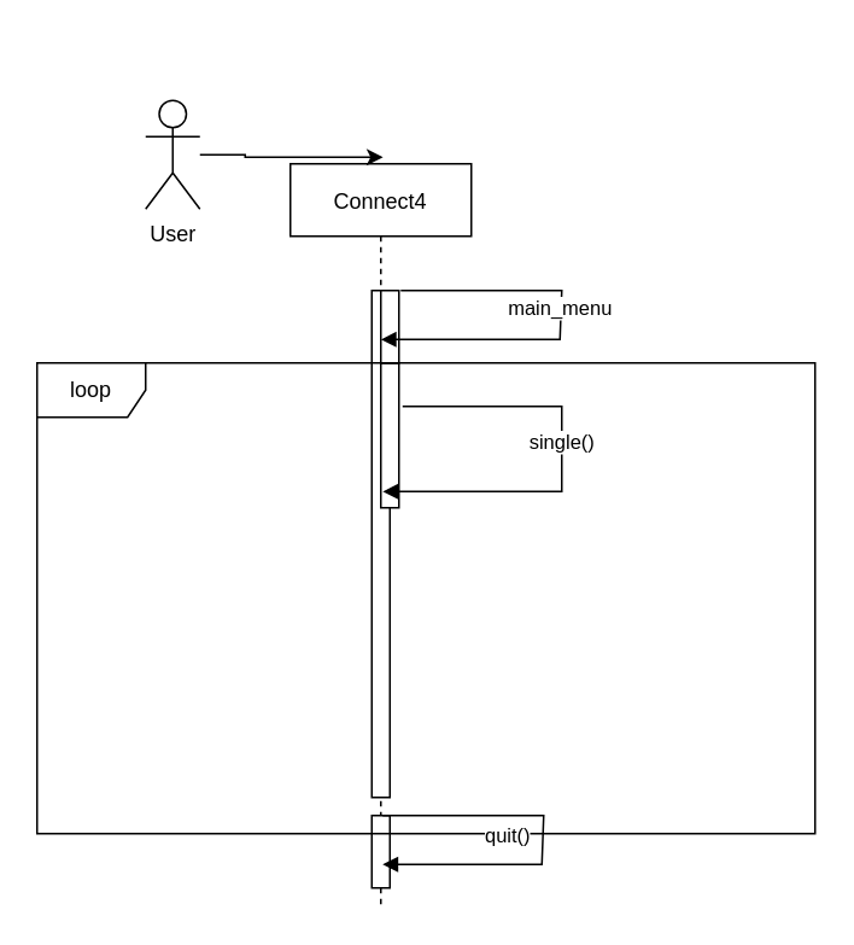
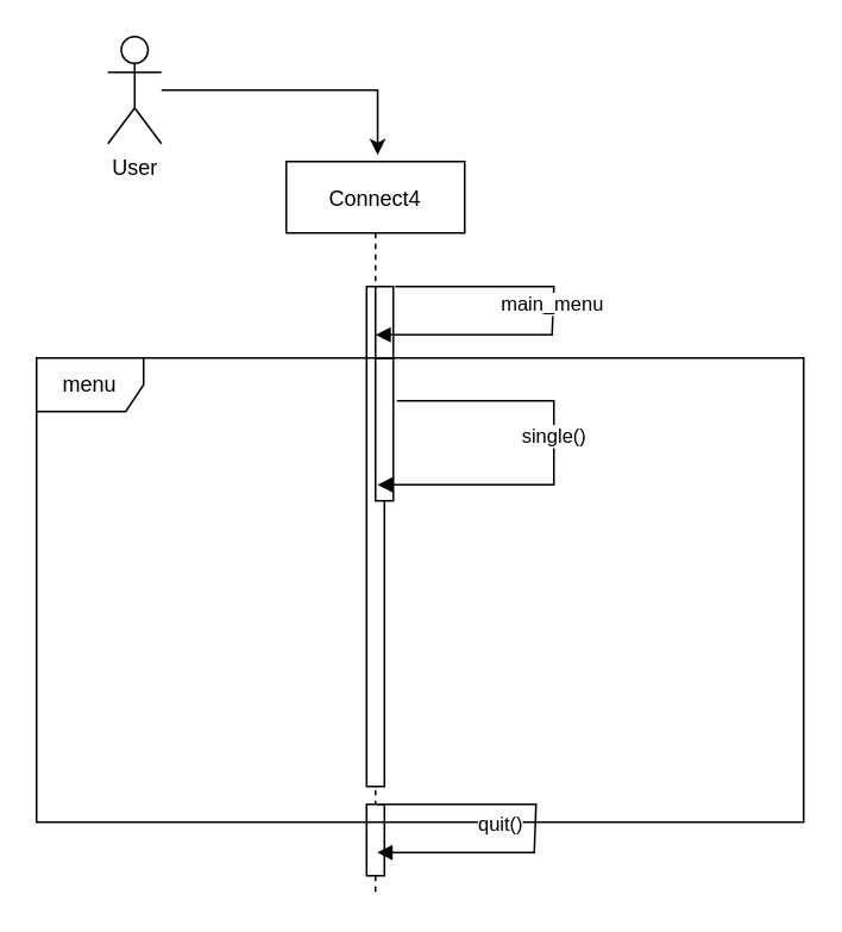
  <mxCell id="0" />
  <mxCell id="1" parent="0" />
  <mxCell id="2" value="Connect4" style="shape=umlLifeline;perimeter=lifelinePerimeter;container=1;collapsible=0;recursiveResize=0;rounded=0;shadow=0;strokeWidth=1;" parent="1" vertex="1"><mxGeometry x="160" y="90" width="100" height="410" as="geometry" /></mxCell>
  <mxCell id="3" value="" style="points=[];perimeter=orthogonalPerimeter;rounded=0;shadow=0;strokeWidth=1;" parent="2" vertex="1"><mxGeometry x="45" y="70" width="10" height="280" as="geometry" /></mxCell>
  <mxCell id="4" value="" style="points=[];perimeter=orthogonalPerimeter;rounded=0;shadow=0;strokeWidth=1;" parent="2" vertex="1"><mxGeometry x="50" y="110" width="10" height="80" as="geometry" /></mxCell>
  <mxCell id="5" value="&lt;div&gt;single()&lt;/div&gt;" style="html=1;verticalAlign=bottom;endArrow=block;rounded=0;startArrow=none;entryX=0.1;entryY=0.888;entryDx=0;entryDy=0;entryPerimeter=0;exitX=1.2;exitY=0.3;exitDx=0;exitDy=0;exitPerimeter=0;" parent="2" source="4" target="4" edge="1"><mxGeometry width="80" relative="1" as="geometry"><mxPoint x="55" y="110" as="sourcePoint" /><mxPoint x="70" y="140" as="targetPoint" /><Array as="points"><mxPoint x="150" y="134" /><mxPoint x="150" y="181" /></Array></mxGeometry></mxCell>
  <mxCell id="6" value="" style="points=[];perimeter=orthogonalPerimeter;rounded=0;shadow=0;strokeWidth=1;" parent="2" vertex="1"><mxGeometry x="50" y="70" width="10" height="40" as="geometry" /></mxCell>
  <mxCell id="7" value="" style="points=[];perimeter=orthogonalPerimeter;rounded=0;shadow=0;strokeWidth=1;" vertex="1" parent="2"><mxGeometry x="45" y="360" width="10" height="40" as="geometry" /></mxCell>
- <mxCell id="8" value="loop" style="shape=umlFrame;whiteSpace=wrap;html=1;" parent="1" vertex="1"><mxGeometry x="20" y="200" width="430" height="260" as="geometry" /></mxCell>
+ <mxCell id="8" value="menu" style="shape=umlFrame;whiteSpace=wrap;html=1;" parent="1" vertex="1"><mxGeometry x="20" y="200" width="430" height="260" as="geometry" /></mxCell>
  <mxCell id="9" value="main_menu" style="html=1;verticalAlign=bottom;endArrow=block;rounded=0;startArrow=none;entryX=0.1;entryY=0.888;entryDx=0;entryDy=0;entryPerimeter=0;" parent="1" edge="1"><mxGeometry width="80" relative="1" as="geometry"><mxPoint x="221" y="160" as="sourcePoint" /><mxPoint x="210" y="187.04" as="targetPoint" /><Array as="points"><mxPoint x="260" y="160" /><mxPoint x="310" y="160" /><mxPoint x="309" y="187" /></Array></mxGeometry></mxCell>
  <mxCell id="10" style="edgeStyle=orthogonalEdgeStyle;rounded=0;orthogonalLoop=1;jettySize=auto;html=1;entryX=0.512;entryY=-0.009;entryDx=0;entryDy=0;entryPerimeter=0;" edge="1" parent="1" source="11" target="2"><mxGeometry relative="1" as="geometry" /></mxCell>
- <mxCell id="11" value="User" style="shape=umlActor;verticalLabelPosition=bottom;verticalAlign=top;html=1;outlineConnect=0;" vertex="1" parent="1"><mxGeometry x="80" y="55" width="30" height="60" as="geometry" /></mxCell>
+ <mxCell id="11" value="User" style="shape=umlActor;verticalLabelPosition=bottom;verticalAlign=top;html=1;outlineConnect=0;" vertex="1" parent="1"><mxGeometry x="60" y="20" width="30" height="60" as="geometry" /></mxCell>
  <mxCell id="12" value="quit()" style="html=1;verticalAlign=bottom;endArrow=block;rounded=0;startArrow=none;" edge="1" parent="1"><mxGeometry x="0.324" y="-7" width="80" relative="1" as="geometry"><mxPoint x="211" y="450" as="sourcePoint" /><mxPoint x="211" y="477" as="targetPoint" /><Array as="points"><mxPoint x="250" y="450" /><mxPoint x="300" y="450" /><mxPoint x="299" y="477" /></Array><mxPoint as="offset" /></mxGeometry></mxCell>
